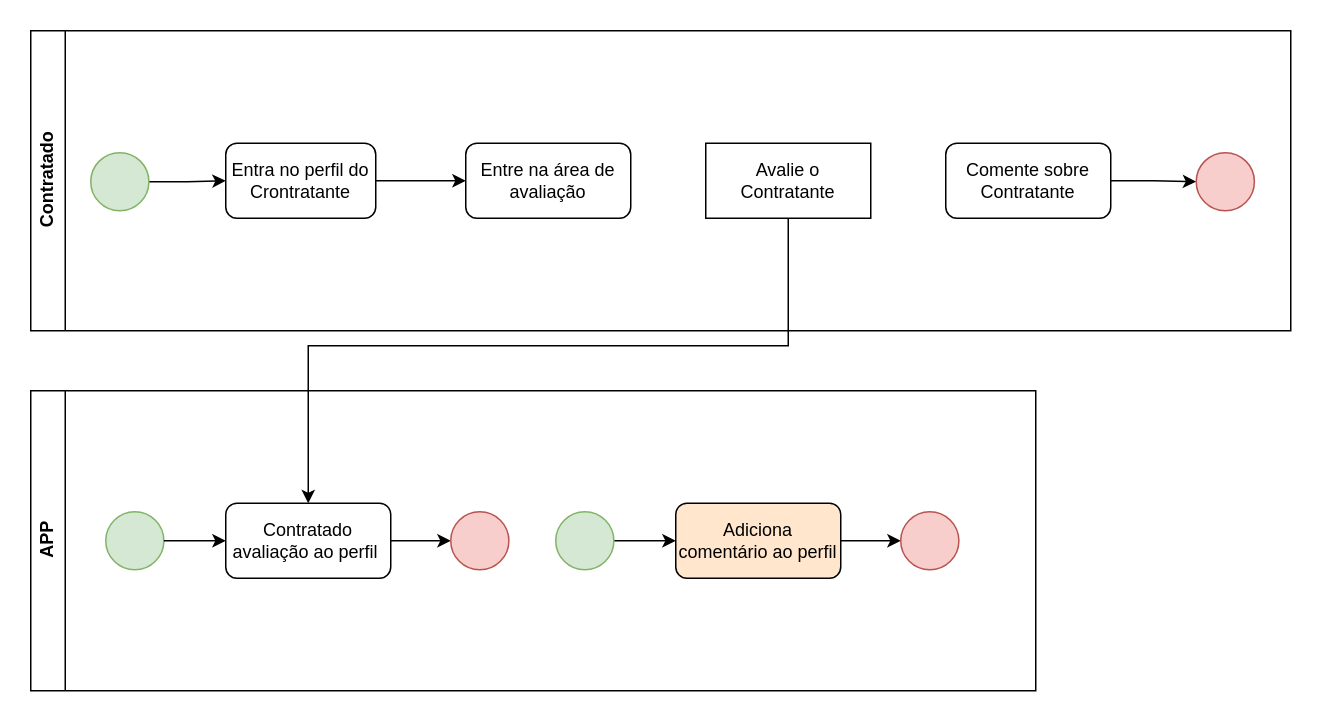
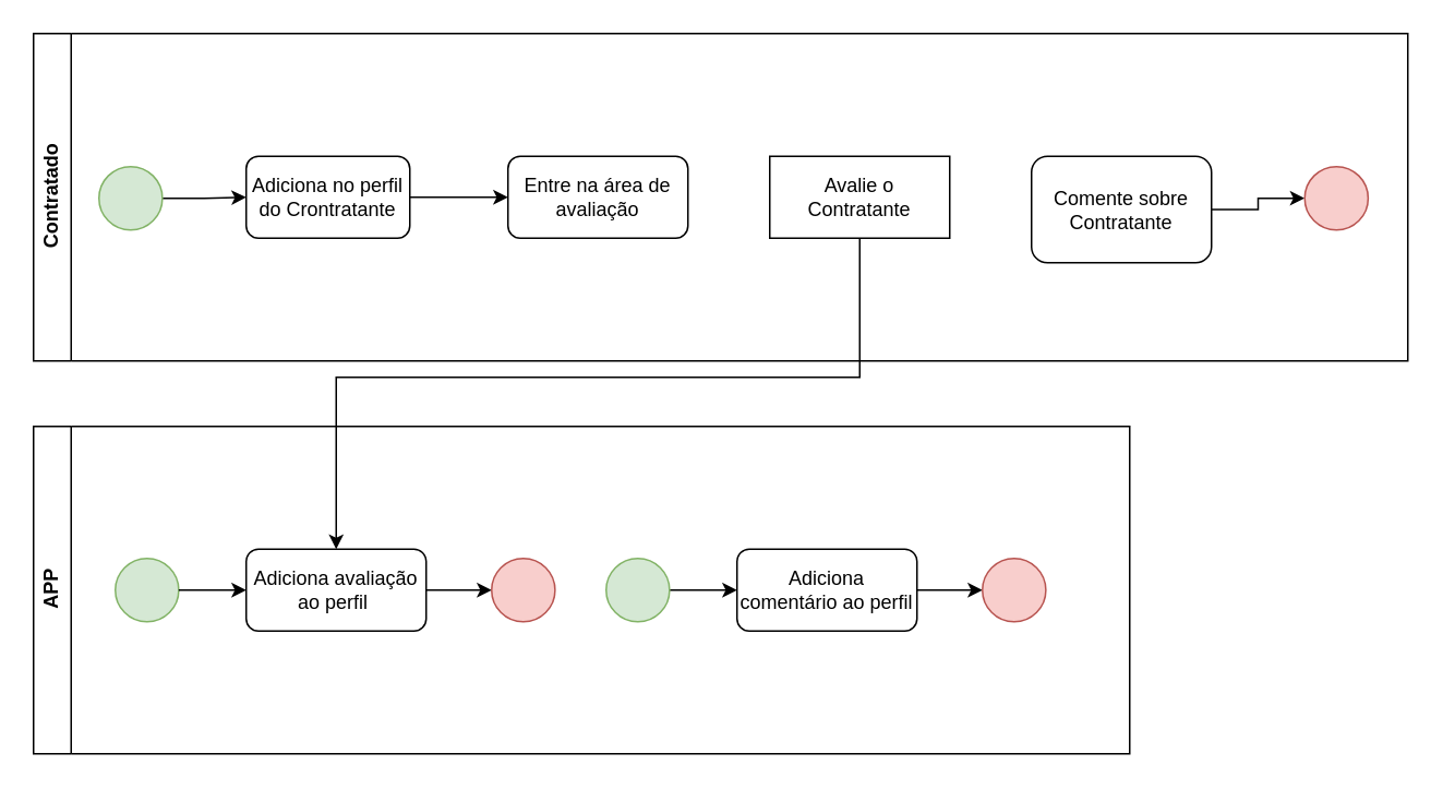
  <mxCell id="0" />
  <mxCell id="1" parent="0" />
  <mxCell id="2" value="Contratado" style="swimlane;horizontal=0;whiteSpace=wrap;html=1;startSize=23;" vertex="1" parent="1"><mxGeometry x="20" y="20" width="840" height="200" as="geometry" /></mxCell>
  <mxCell id="3" style="edgeStyle=orthogonalEdgeStyle;rounded=0;orthogonalLoop=1;jettySize=auto;html=1;exitX=1;exitY=0.5;exitDx=0;exitDy=0;entryX=0;entryY=0.5;entryDx=0;entryDy=0;" edge="1" parent="2" source="4" target="6"><mxGeometry relative="1" as="geometry" /></mxCell>
  <mxCell id="4" value="" style="ellipse;whiteSpace=wrap;html=1;aspect=fixed;fillColor=#d5e8d4;strokeColor=#82b366;" vertex="1" parent="2"><mxGeometry x="40" y="81.25" width="38.75" height="38.75" as="geometry" /></mxCell>
  <mxCell id="5" style="edgeStyle=orthogonalEdgeStyle;rounded=0;orthogonalLoop=1;jettySize=auto;html=1;exitX=1;exitY=0.5;exitDx=0;exitDy=0;entryX=0;entryY=0.5;entryDx=0;entryDy=0;" edge="1" parent="2" source="6" target="7"><mxGeometry relative="1" as="geometry" /></mxCell>
- <mxCell id="6" value="Entra no perfil do Crontratante" style="rounded=1;whiteSpace=wrap;html=1;" vertex="1" parent="2"><mxGeometry x="130" y="75" width="100" height="50" as="geometry" /></mxCell>
+ <mxCell id="6" value="Adiciona no perfil do Crontratante" style="rounded=1;whiteSpace=wrap;html=1;" vertex="1" parent="2"><mxGeometry x="130" y="75" width="100" height="50" as="geometry" /></mxCell>
  <mxCell id="7" value="Entre na área de avaliação" style="rounded=1;whiteSpace=wrap;html=1;" vertex="1" parent="2"><mxGeometry x="290" y="75" width="110" height="50" as="geometry" /></mxCell>
  <mxCell id="8" value="Avalie o Contratante" style="whiteSpace=wrap;html=1;rounded=0;" vertex="1" parent="2"><mxGeometry x="450" y="75" width="110" height="50" as="geometry" /></mxCell>
  <mxCell id="9" style="edgeStyle=orthogonalEdgeStyle;rounded=0;orthogonalLoop=1;jettySize=auto;html=1;exitX=1;exitY=0.5;exitDx=0;exitDy=0;entryX=0;entryY=0.5;entryDx=0;entryDy=0;" edge="1" parent="2" source="10" target="11"><mxGeometry relative="1" as="geometry" /></mxCell>
- <mxCell id="10" value="Comente sobre Contratante" style="rounded=1;whiteSpace=wrap;html=1;" vertex="1" parent="2"><mxGeometry x="610" y="75" width="110" height="50" as="geometry" /></mxCell>
+ <mxCell id="10" value="Comente sobre Contratante" style="rounded=1;whiteSpace=wrap;html=1;" vertex="1" parent="2"><mxGeometry x="610" y="75" width="110" height="65" as="geometry" /></mxCell>
  <mxCell id="11" value="" style="ellipse;whiteSpace=wrap;html=1;aspect=fixed;fillColor=#f8cecc;strokeColor=#b85450;" vertex="1" parent="2"><mxGeometry x="777" y="81.25" width="38.75" height="38.75" as="geometry" /></mxCell>
  <mxCell id="12" value="APP" style="swimlane;horizontal=0;whiteSpace=wrap;html=1;" vertex="1" parent="1"><mxGeometry x="20" y="260" width="670" height="200" as="geometry" /></mxCell>
  <mxCell id="13" value="" style="ellipse;whiteSpace=wrap;html=1;aspect=fixed;fillColor=#d5e8d4;strokeColor=#82b366;" vertex="1" parent="12"><mxGeometry x="50" y="80.63" width="38.75" height="38.75" as="geometry" /></mxCell>
  <mxCell id="14" style="edgeStyle=orthogonalEdgeStyle;rounded=0;orthogonalLoop=1;jettySize=auto;html=1;exitX=1;exitY=0.5;exitDx=0;exitDy=0;entryX=0;entryY=0.5;entryDx=0;entryDy=0;" edge="1" parent="12" source="15" target="17"><mxGeometry relative="1" as="geometry" /></mxCell>
- <mxCell id="15" value="Contratado avaliação ao perfil&amp;nbsp;" style="rounded=1;whiteSpace=wrap;html=1;" vertex="1" parent="12"><mxGeometry x="130" y="75" width="110" height="50" as="geometry" /></mxCell>
+ <mxCell id="15" value="Adiciona avaliação ao perfil&amp;nbsp;" style="rounded=1;whiteSpace=wrap;html=1;" vertex="1" parent="12"><mxGeometry x="130" y="75" width="110" height="50" as="geometry" /></mxCell>
  <mxCell id="16" style="edgeStyle=orthogonalEdgeStyle;rounded=0;orthogonalLoop=1;jettySize=auto;html=1;exitX=1;exitY=0.5;exitDx=0;exitDy=0;" edge="1" parent="12" source="13" target="15"><mxGeometry relative="1" as="geometry"><mxPoint x="130" y="100" as="targetPoint" /></mxGeometry></mxCell>
  <mxCell id="17" value="" style="ellipse;whiteSpace=wrap;html=1;aspect=fixed;fillColor=#f8cecc;strokeColor=#b85450;" vertex="1" parent="12"><mxGeometry x="280" y="80.63" width="38.75" height="38.75" as="geometry" /></mxCell>
  <mxCell id="18" style="edgeStyle=orthogonalEdgeStyle;rounded=0;orthogonalLoop=1;jettySize=auto;html=1;exitX=1;exitY=0.5;exitDx=0;exitDy=0;entryX=0;entryY=0.5;entryDx=0;entryDy=0;" edge="1" parent="12" source="19" target="21"><mxGeometry relative="1" as="geometry" /></mxCell>
  <mxCell id="19" value="" style="ellipse;whiteSpace=wrap;html=1;aspect=fixed;fillColor=#d5e8d4;strokeColor=#82b366;" vertex="1" parent="12"><mxGeometry x="350" y="80.62" width="38.75" height="38.75" as="geometry" /></mxCell>
  <mxCell id="20" style="edgeStyle=orthogonalEdgeStyle;rounded=0;orthogonalLoop=1;jettySize=auto;html=1;exitX=1;exitY=0.5;exitDx=0;exitDy=0;entryX=0;entryY=0.5;entryDx=0;entryDy=0;" edge="1" parent="12" source="21" target="22"><mxGeometry relative="1" as="geometry" /></mxCell>
- <mxCell id="21" value="Adiciona comentário ao perfil" style="rounded=1;whiteSpace=wrap;html=1;fillColor=#ffe6cc;" vertex="1" parent="12"><mxGeometry x="430" y="75.01" width="110" height="50" as="geometry" /></mxCell>
+ <mxCell id="21" value="Adiciona comentário ao perfil" style="rounded=1;whiteSpace=wrap;html=1;" vertex="1" parent="12"><mxGeometry x="430" y="75.01" width="110" height="50" as="geometry" /></mxCell>
  <mxCell id="22" value="" style="ellipse;whiteSpace=wrap;html=1;aspect=fixed;fillColor=#f8cecc;strokeColor=#b85450;" vertex="1" parent="12"><mxGeometry x="580" y="80.62" width="38.75" height="38.75" as="geometry" /></mxCell>
  <mxCell id="23" style="edgeStyle=orthogonalEdgeStyle;rounded=0;orthogonalLoop=1;jettySize=auto;html=1;exitX=0.5;exitY=1;exitDx=0;exitDy=0;entryX=0.5;entryY=0;entryDx=0;entryDy=0;dashed=0;" edge="1" parent="1" source="8" target="15"><mxGeometry relative="1" as="geometry"><mxPoint x="210" y="320" as="targetPoint" /><Array as="points"><mxPoint x="525" y="230" /><mxPoint x="205" y="230" /></Array></mxGeometry></mxCell>
